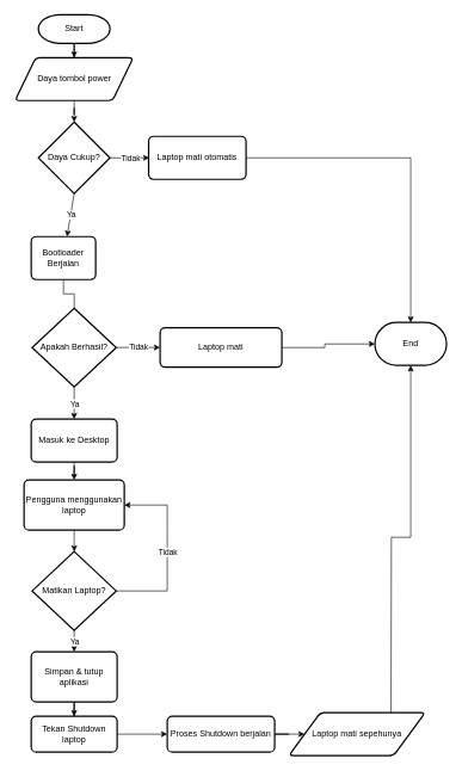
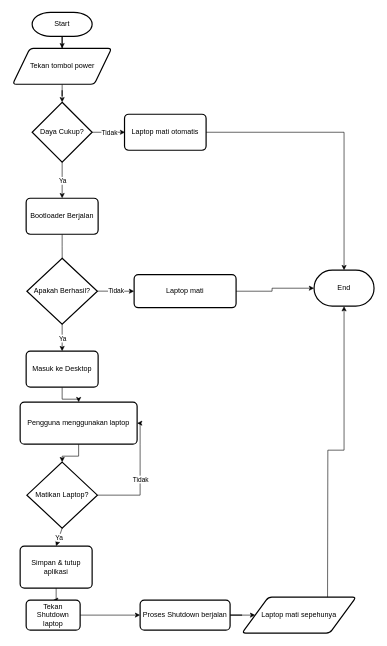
  <mxCell id="0" />
  <mxCell id="1" parent="0" />
  <mxCell id="2" value="" style="edgeStyle=orthogonalEdgeStyle;rounded=0;orthogonalLoop=1;jettySize=auto;html=1;" edge="1" parent="1" source="3" target="5"><mxGeometry relative="1" as="geometry" /></mxCell>
  <mxCell id="3" value="Start" style="strokeWidth=2;html=1;shape=mxgraph.flowchart.terminator;whiteSpace=wrap;" vertex="1" parent="1"><mxGeometry x="53" y="20" width="100" height="40" as="geometry" /></mxCell>
  <mxCell id="4" value="" style="edgeStyle=orthogonalEdgeStyle;rounded=0;orthogonalLoop=1;jettySize=auto;html=1;" edge="1" parent="1" source="5" target="6"><mxGeometry relative="1" as="geometry" /></mxCell>
- <mxCell id="5" value="Daya tombol power" style="shape=parallelogram;html=1;strokeWidth=2;perimeter=parallelogramPerimeter;whiteSpace=wrap;rounded=1;arcSize=12;size=0.175;" vertex="1" parent="1"><mxGeometry x="20.5" y="80" width="165" height="60" as="geometry" /></mxCell>
+ <mxCell id="5" value="Tekan tombol power" style="shape=parallelogram;html=1;strokeWidth=2;perimeter=parallelogramPerimeter;whiteSpace=wrap;rounded=1;arcSize=12;size=0.175;" vertex="1" parent="1"><mxGeometry x="20.5" y="80" width="165" height="60" as="geometry" /></mxCell>
  <mxCell id="6" value="Daya Cukup?" style="strokeWidth=2;html=1;shape=mxgraph.flowchart.decision;whiteSpace=wrap;" vertex="1" parent="1"><mxGeometry x="53" y="170" width="100" height="100" as="geometry" /></mxCell>
  <mxCell id="7" value="" style="edgeStyle=orthogonalEdgeStyle;rounded=0;orthogonalLoop=1;jettySize=auto;html=1;endArrow=none;" edge="1" parent="1" source="8" target="14"><mxGeometry relative="1" as="geometry" /></mxCell>
- <mxCell id="8" value="Bootloader Berjalan" style="rounded=1;whiteSpace=wrap;html=1;absoluteArcSize=1;arcSize=14;strokeWidth=2;" vertex="1" parent="1"><mxGeometry x="43" y="330" width="90" height="60" as="geometry" /></mxCell>
+ <mxCell id="8" value="Bootloader Berjalan" style="rounded=1;whiteSpace=wrap;html=1;absoluteArcSize=1;arcSize=14;strokeWidth=2;" vertex="1" parent="1"><mxGeometry x="43" y="330" width="120" height="60" as="geometry" /></mxCell>
  <mxCell id="9" value="" style="endArrow=classic;html=1;rounded=0;exitX=0.5;exitY=1;exitDx=0;exitDy=0;exitPerimeter=0;" edge="1" parent="1" source="6" target="8"><mxGeometry relative="1" as="geometry"><mxPoint x="63" y="290" as="sourcePoint" /><mxPoint x="163" y="290" as="targetPoint" /></mxGeometry></mxCell>
  <mxCell id="10" value="Ya" style="edgeLabel;resizable=0;html=1;;align=center;verticalAlign=middle;" connectable="0" vertex="1" parent="9"><mxGeometry relative="1" as="geometry" /></mxCell>
  <mxCell id="11" value="" style="endArrow=classic;html=1;rounded=0;entryX=0;entryY=0.5;entryDx=0;entryDy=0;exitX=1;exitY=0.5;exitDx=0;exitDy=0;exitPerimeter=0;" edge="1" parent="1" source="6"><mxGeometry relative="1" as="geometry"><mxPoint x="146.5" y="220" as="sourcePoint" /><mxPoint x="208" y="220" as="targetPoint" /></mxGeometry></mxCell>
  <mxCell id="12" value="Tidak" style="edgeLabel;resizable=0;html=1;;align=center;verticalAlign=middle;" connectable="0" vertex="1" parent="11"><mxGeometry relative="1" as="geometry" /></mxCell>
  <mxCell id="13" value="Laptop mati otomatis" style="rounded=1;whiteSpace=wrap;html=1;absoluteArcSize=1;arcSize=14;strokeWidth=2;" vertex="1" parent="1"><mxGeometry x="207" y="190" width="136" height="60" as="geometry" /></mxCell>
  <mxCell id="14" value="Apakah Berhasil?" style="strokeWidth=2;html=1;shape=mxgraph.flowchart.decision;whiteSpace=wrap;" vertex="1" parent="1"><mxGeometry x="44.25" y="430" width="117.5" height="110" as="geometry" /></mxCell>
  <mxCell id="15" value="" style="endArrow=classic;html=1;rounded=0;entryX=0.5;entryY=0;entryDx=0;entryDy=0;" edge="1" parent="1" target="18"><mxGeometry relative="1" as="geometry"><mxPoint x="103" y="540" as="sourcePoint" /><mxPoint x="103" y="580" as="targetPoint" /></mxGeometry></mxCell>
  <mxCell id="16" value="Ya" style="edgeLabel;resizable=0;html=1;;align=center;verticalAlign=middle;" connectable="0" vertex="1" parent="15"><mxGeometry relative="1" as="geometry" /></mxCell>
  <mxCell id="17" value="" style="edgeStyle=orthogonalEdgeStyle;rounded=0;orthogonalLoop=1;jettySize=auto;html=1;" edge="1" parent="1" source="18" target="23"><mxGeometry relative="1" as="geometry" /></mxCell>
  <mxCell id="18" value="Masuk ke Desktop" style="rounded=1;whiteSpace=wrap;html=1;absoluteArcSize=1;arcSize=14;strokeWidth=2;" vertex="1" parent="1"><mxGeometry x="43" y="585" width="120" height="60" as="geometry" /></mxCell>
  <mxCell id="19" value="" style="endArrow=classic;html=1;rounded=0;exitX=1;exitY=0.5;exitDx=0;exitDy=0;exitPerimeter=0;entryX=0;entryY=0.5;entryDx=0;entryDy=0;" edge="1" parent="1" target="21"><mxGeometry relative="1" as="geometry"><mxPoint x="161.75" y="484.88" as="sourcePoint" /><mxPoint x="213" y="484.88" as="targetPoint" /></mxGeometry></mxCell>
  <mxCell id="20" value="Tidak" style="edgeLabel;resizable=0;html=1;;align=center;verticalAlign=middle;" connectable="0" vertex="1" parent="19"><mxGeometry relative="1" as="geometry" /></mxCell>
  <mxCell id="21" value="Laptop mati" style="rounded=1;whiteSpace=wrap;html=1;absoluteArcSize=1;arcSize=14;strokeWidth=2;" vertex="1" parent="1"><mxGeometry x="223" y="457.5" width="170" height="55" as="geometry" /></mxCell>
  <mxCell id="22" value="" style="edgeStyle=orthogonalEdgeStyle;rounded=0;orthogonalLoop=1;jettySize=auto;html=1;" edge="1" parent="1" source="23" target="24"><mxGeometry relative="1" as="geometry" /></mxCell>
- <mxCell id="23" value="Pengguna menggunakan laptop" style="rounded=1;whiteSpace=wrap;html=1;absoluteArcSize=1;arcSize=14;strokeWidth=2;" vertex="1" parent="1"><mxGeometry x="33" y="670" width="140" height="70" as="geometry" /></mxCell>
+ <mxCell id="23" value="Pengguna menggunakan laptop" style="rounded=1;whiteSpace=wrap;html=1;absoluteArcSize=1;arcSize=14;strokeWidth=2;" vertex="1" parent="1"><mxGeometry x="33" y="670" width="195" height="70" as="geometry" /></mxCell>
  <mxCell id="24" value="Matikan Laptop?" style="strokeWidth=2;html=1;shape=mxgraph.flowchart.decision;whiteSpace=wrap;" vertex="1" parent="1"><mxGeometry x="44.25" y="770" width="117.5" height="110" as="geometry" /></mxCell>
  <mxCell id="25" value="" style="edgeStyle=orthogonalEdgeStyle;rounded=0;orthogonalLoop=1;jettySize=auto;html=1;" edge="1" parent="1" source="26" target="32"><mxGeometry relative="1" as="geometry" /></mxCell>
- <mxCell id="26" value="Simpan &amp;amp; tutup aplikasi" style="rounded=1;whiteSpace=wrap;html=1;absoluteArcSize=1;arcSize=14;strokeWidth=2;" vertex="1" parent="1"><mxGeometry x="43" y="910" width="120" height="70" as="geometry" /></mxCell>
+ <mxCell id="26" value="Simpan &amp;amp; tutup aplikasi" style="rounded=1;whiteSpace=wrap;html=1;absoluteArcSize=1;arcSize=14;strokeWidth=2;" vertex="1" parent="1"><mxGeometry x="33" y="910" width="120" height="70" as="geometry" /></mxCell>
  <mxCell id="27" value="" style="endArrow=classic;html=1;rounded=0;entryX=0.5;entryY=0;entryDx=0;entryDy=0;exitX=0.5;exitY=1;exitDx=0;exitDy=0;exitPerimeter=0;" edge="1" parent="1" source="24" target="26"><mxGeometry relative="1" as="geometry"><mxPoint x="102.57" y="865" as="sourcePoint" /><mxPoint x="102.57" y="910" as="targetPoint" /></mxGeometry></mxCell>
  <mxCell id="28" value="Ya" style="edgeLabel;resizable=0;html=1;;align=center;verticalAlign=middle;" connectable="0" vertex="1" parent="27"><mxGeometry relative="1" as="geometry" /></mxCell>
  <mxCell id="29" value="" style="endArrow=classic;html=1;rounded=0;exitX=1;exitY=0.5;exitDx=0;exitDy=0;exitPerimeter=0;entryX=1;entryY=0.5;entryDx=0;entryDy=0;" edge="1" parent="1" source="24" target="23"><mxGeometry relative="1" as="geometry"><mxPoint x="173" y="824.79" as="sourcePoint" /><mxPoint x="243" y="825" as="targetPoint" /><Array as="points"><mxPoint x="233" y="825" /><mxPoint x="233" y="740" /><mxPoint x="233" y="705" /></Array></mxGeometry></mxCell>
  <mxCell id="30" value="Tidak" style="edgeLabel;resizable=0;html=1;;align=center;verticalAlign=middle;" connectable="0" vertex="1" parent="29"><mxGeometry relative="1" as="geometry" /></mxCell>
  <mxCell id="31" value="" style="edgeStyle=orthogonalEdgeStyle;rounded=0;orthogonalLoop=1;jettySize=auto;html=1;entryX=0;entryY=0.5;entryDx=0;entryDy=0;" edge="1" parent="1" source="32" target="34"><mxGeometry relative="1" as="geometry"><mxPoint x="224.85" y="1025" as="targetPoint" /></mxGeometry></mxCell>
- <mxCell id="32" value="Tekan Shutdown laptop" style="rounded=1;whiteSpace=wrap;html=1;absoluteArcSize=1;arcSize=14;strokeWidth=2;" vertex="1" parent="1"><mxGeometry x="43" y="1000" width="120" height="50" as="geometry" /></mxCell>
+ <mxCell id="32" value="Tekan Shutdown laptop" style="rounded=1;whiteSpace=wrap;html=1;absoluteArcSize=1;arcSize=14;strokeWidth=2;" vertex="1" parent="1"><mxGeometry x="43" y="1000" width="90" height="50" as="geometry" /></mxCell>
  <mxCell id="33" value="" style="edgeStyle=orthogonalEdgeStyle;rounded=0;orthogonalLoop=1;jettySize=auto;html=1;" edge="1" parent="1" source="34" target="35"><mxGeometry relative="1" as="geometry" /></mxCell>
  <mxCell id="34" value="Proses Shutdown berjalan" style="rounded=1;whiteSpace=wrap;html=1;absoluteArcSize=1;arcSize=14;strokeWidth=2;" vertex="1" parent="1"><mxGeometry x="233" y="1000" width="150" height="50" as="geometry" /></mxCell>
  <mxCell id="35" value="Laptop mati sepehunya" style="shape=parallelogram;html=1;strokeWidth=2;perimeter=parallelogramPerimeter;whiteSpace=wrap;rounded=1;arcSize=12;size=0.23;" vertex="1" parent="1"><mxGeometry x="403" y="995" width="190" height="60" as="geometry" /></mxCell>
  <mxCell id="36" value="End" style="strokeWidth=2;html=1;shape=mxgraph.flowchart.terminator;whiteSpace=wrap;" vertex="1" parent="1"><mxGeometry x="523" y="450" width="100" height="60" as="geometry" /></mxCell>
  <mxCell id="37" value="" style="endArrow=classic;html=1;rounded=0;exitX=0.75;exitY=0;exitDx=0;exitDy=0;entryX=0.5;entryY=1;entryDx=0;entryDy=0;entryPerimeter=0;" edge="1" parent="1" source="35" target="36"><mxGeometry width="50" height="50" relative="1" as="geometry"><mxPoint x="513" y="990" as="sourcePoint" /><mxPoint x="543" y="590" as="targetPoint" /><Array as="points"><mxPoint x="546" y="750" /><mxPoint x="573" y="750" /></Array></mxGeometry></mxCell>
  <mxCell id="38" value="" style="endArrow=classic;html=1;rounded=0;exitX=1;exitY=0.5;exitDx=0;exitDy=0;entryX=0;entryY=0.5;entryDx=0;entryDy=0;entryPerimeter=0;" edge="1" parent="1" source="21" target="36"><mxGeometry width="50" height="50" relative="1" as="geometry"><mxPoint x="403" y="460" as="sourcePoint" /><mxPoint x="453" y="410" as="targetPoint" /><Array as="points"><mxPoint x="453" y="485" /><mxPoint x="453" y="480" /></Array></mxGeometry></mxCell>
  <mxCell id="39" value="" style="endArrow=classic;html=1;rounded=0;exitX=1;exitY=0.5;exitDx=0;exitDy=0;entryX=0.5;entryY=0;entryDx=0;entryDy=0;entryPerimeter=0;" edge="1" parent="1" source="13" target="36"><mxGeometry width="50" height="50" relative="1" as="geometry"><mxPoint x="443" y="250" as="sourcePoint" /><mxPoint x="493" y="200" as="targetPoint" /><Array as="points"><mxPoint x="573" y="220" /></Array></mxGeometry></mxCell>
